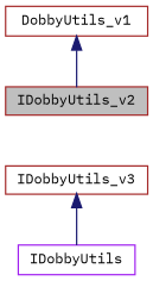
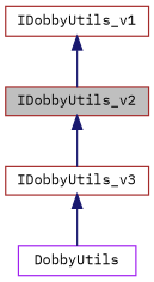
  digraph {
    fontname="IBM Plex Mono"
    node [color=brown fillcolor=white fontname="IBM Plex Mono" fontsize=10 shape=record style=filled]
    edge [color=midnightblue dir=back fontname="IBM Plex Mono" fontsize=10 labelfontname=Helvetica labelfontsize=10 style=solid]
    n1 [fillcolor=grey75 fontcolor=black height=0.2 label=IDobbyUtils_v2 width=0.4]
    n2 [height=0.2 label=IDobbyUtils_v3 width=0.4]
-   n3 [color=purple height=0.2 label=IDobbyUtils width=0.4]
-   n4 [height=0.2 label=DobbyUtils_v1 width=0.4]
+   n3 [color=purple height=0.2 label=DobbyUtils width=0.4]
+   n4 [height=0.2 label=IDobbyUtils_v1 width=0.4]
+   n1 -> n2
    n2 -> n3
    n4 -> n1
  }
